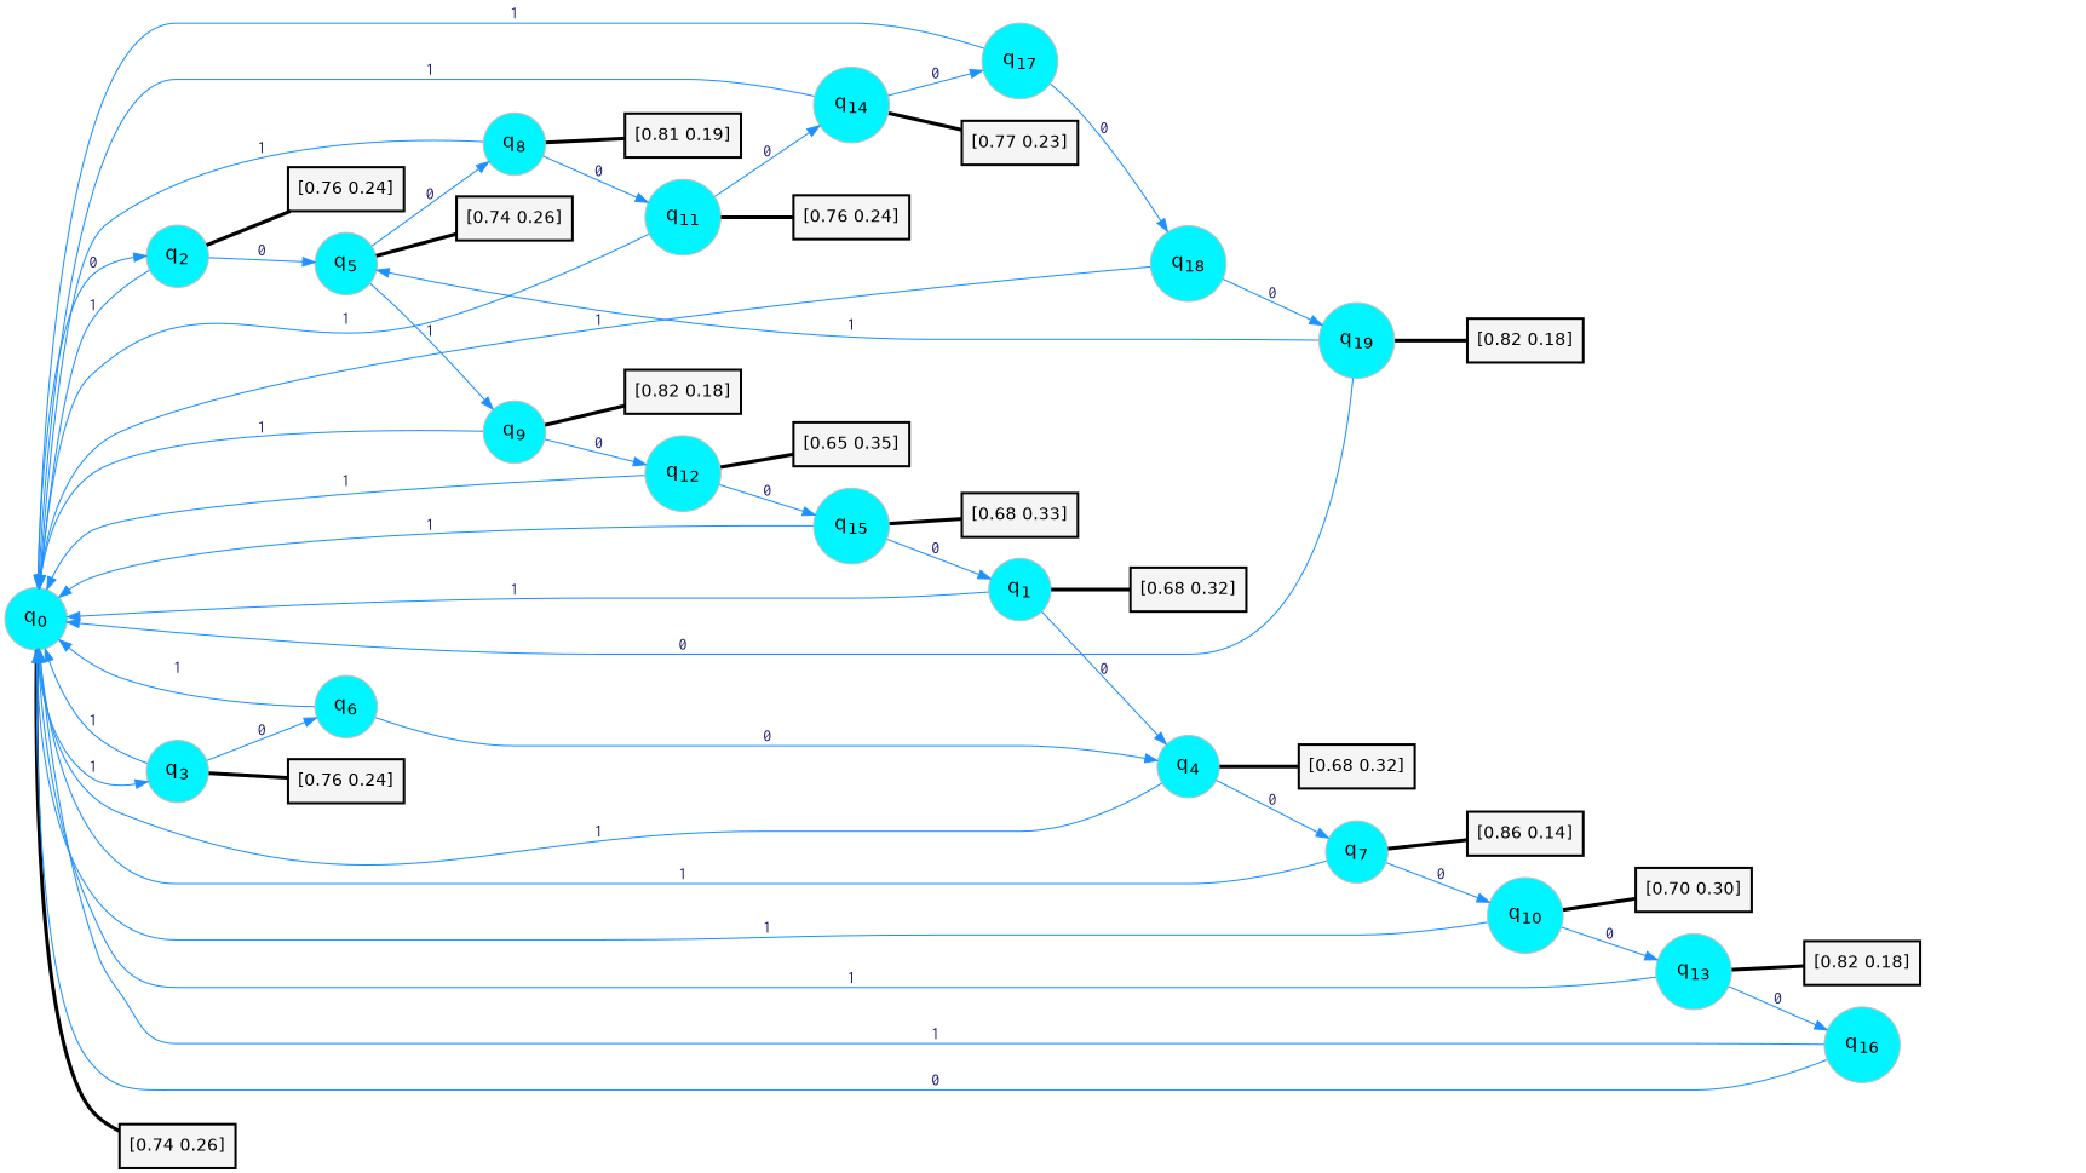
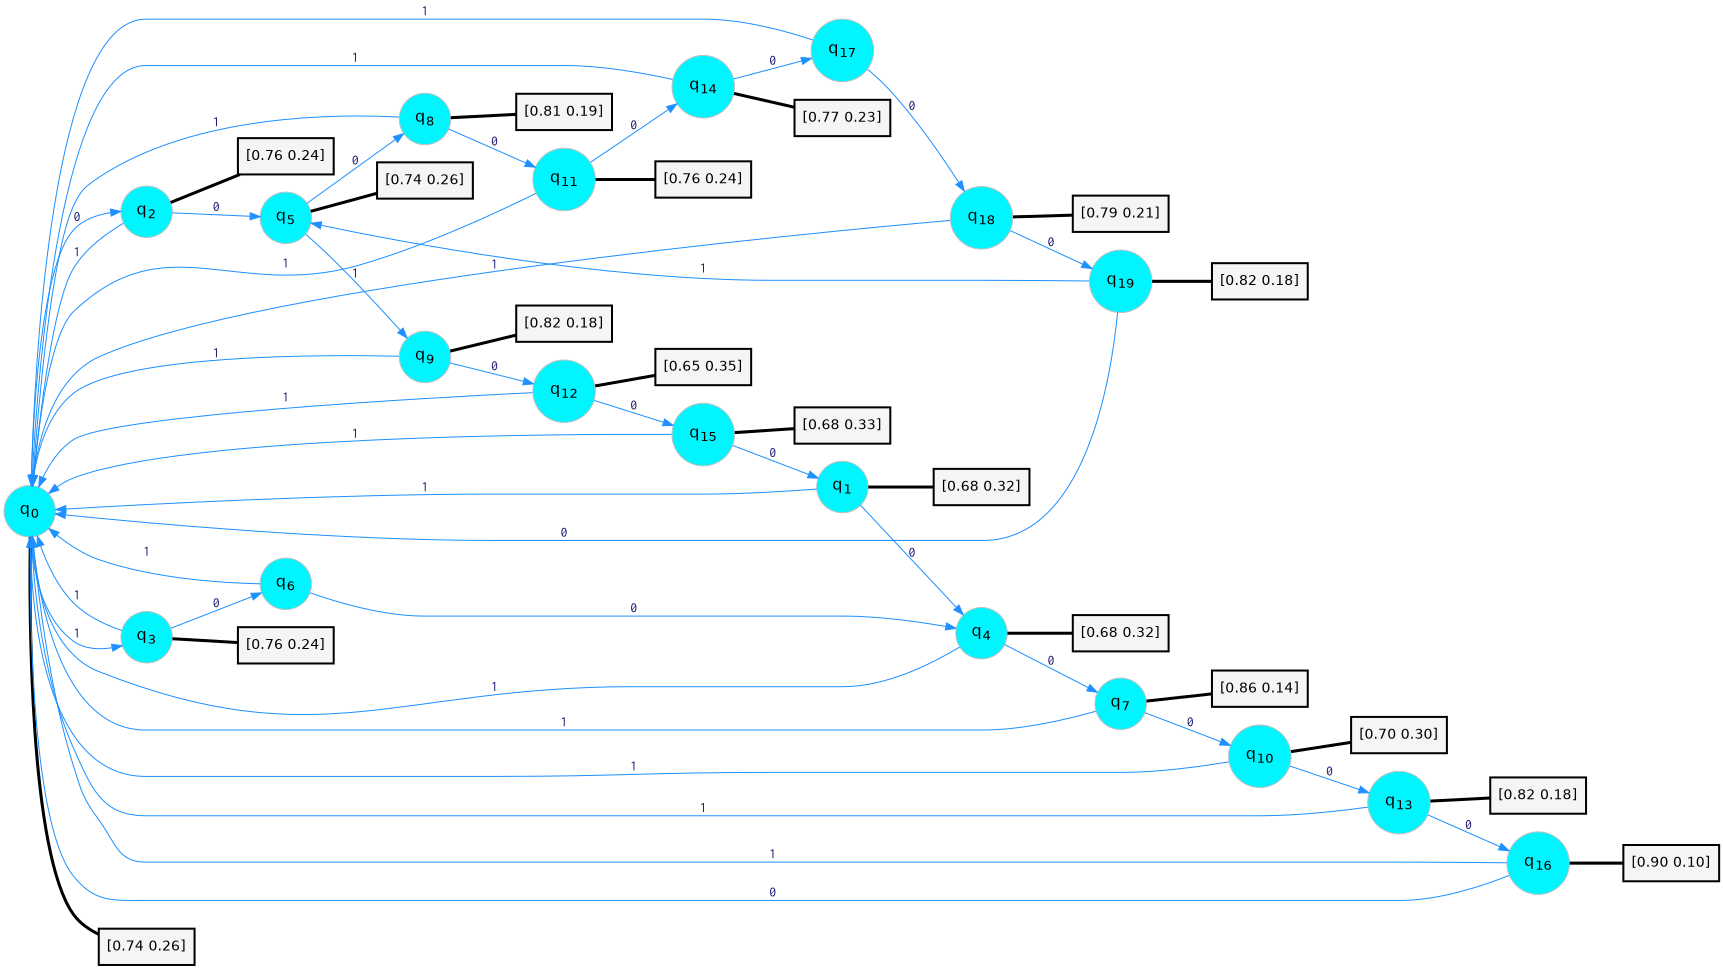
  digraph {
    rankdir=LR
    node [color=gray fillcolor=turquoise1 fontcolor=black fontname=Helvetica fontsize=16 fontweight=bold shape=circle style=filled]
    edge [arrowsize=1 color=dodgerblue1 fontcolor=midnightblue fontname=courier fontweight=bold penwidth=1 style=solid weight=20]
    n1 [label=<q<SUB>0</SUB>>]
    n2 [label=<q<SUB>2</SUB>>]
    n3 [label=<q<SUB>3</SUB>>]
    n4 [color=black fillcolor=whitesmoke fontsize=14 label="[0.74 0.26]" penwidth=2 shape=box]
    n5 [label=<q<SUB>5</SUB>>]
    n6 [color=black fillcolor=whitesmoke fontsize=14 label="[0.76 0.24]" penwidth=2 shape=box]
    n7 [label=<q<SUB>6</SUB>>]
    n8 [color=black fillcolor=whitesmoke fontsize=14 label="[0.76 0.24]" penwidth=2 shape=box]
    n9 [label=<q<SUB>1</SUB>>]
    n10 [label=<q<SUB>4</SUB>>]
    n11 [color=black fillcolor=whitesmoke fontsize=14 label="[0.68 0.32]" penwidth=2 shape=box]
    n12 [label=<q<SUB>7</SUB>>]
    n13 [color=black fillcolor=whitesmoke fontsize=14 label="[0.68 0.32]" penwidth=2 shape=box]
    n14 [label=<q<SUB>8</SUB>>]
    n15 [label=<q<SUB>9</SUB>>]
    n16 [color=black fillcolor=whitesmoke fontsize=14 label="[0.74 0.26]" penwidth=2 shape=box]
    n17 [label=<q<SUB>10</SUB>>]
    n18 [color=black fillcolor=whitesmoke fontsize=14 label="[0.86 0.14]" penwidth=2 shape=box]
    n19 [label=<q<SUB>11</SUB>>]
    n20 [color=black fillcolor=whitesmoke fontsize=14 label="[0.81 0.19]" penwidth=2 shape=box]
    n21 [label=<q<SUB>12</SUB>>]
    n22 [color=black fillcolor=whitesmoke fontsize=14 label="[0.82 0.18]" penwidth=2 shape=box]
    n23 [label=<q<SUB>13</SUB>>]
    n24 [color=black fillcolor=whitesmoke fontsize=14 label="[0.70 0.30]" penwidth=2 shape=box]
    n25 [label=<q<SUB>14</SUB>>]
    n26 [color=black fillcolor=whitesmoke fontsize=14 label="[0.76 0.24]" penwidth=2 shape=box]
    n27 [label=<q<SUB>15</SUB>>]
    n28 [color=black fillcolor=whitesmoke fontsize=14 label="[0.65 0.35]" penwidth=2 shape=box]
    n29 [label=<q<SUB>16</SUB>>]
    n30 [color=black fillcolor=whitesmoke fontsize=14 label="[0.82 0.18]" penwidth=2 shape=box]
    n31 [label=<q<SUB>17</SUB>>]
    n32 [color=black fillcolor=whitesmoke fontsize=14 label="[0.77 0.23]" penwidth=2 shape=box]
    n33 [color=black fillcolor=whitesmoke fontsize=14 label="[0.68 0.33]" penwidth=2 shape=box]
+   n34 [color=black fillcolor=whitesmoke fontsize=14 label="[0.90 0.10]" penwidth=2 shape=box]
    n35 [label=<q<SUB>18</SUB>>]
    n36 [label=<q<SUB>19</SUB>>]
+   n37 [color=black fillcolor=whitesmoke fontsize=14 label="[0.79 0.21]" penwidth=2 shape=box]
    n38 [color=black fillcolor=whitesmoke fontsize=14 label="[0.82 0.18]" penwidth=2 shape=box]
    n1 -> n2 [label=0]
    n1 -> n3 [label=1]
    n1 -> n4 [arrowhead=none color=black penwidth=3]
    n2 -> n1 [label=1]
    n2 -> n5 [label=0]
    n2 -> n6 [arrowhead=none color=black penwidth=3]
    n3 -> n1 [label=1]
    n3 -> n7 [label=0]
    n3 -> n8 [arrowhead=none color=black penwidth=3]
    n5 -> n14 [label=0]
    n5 -> n15 [label=1]
    n5 -> n16 [arrowhead=none color=black penwidth=3]
    n7 -> n1 [label=1]
    n7 -> n10 [label=0]
    n9 -> n1 [label=1]
    n9 -> n10 [label=0]
    n9 -> n11 [arrowhead=none color=black penwidth=3]
    n10 -> n1 [label=1]
    n10 -> n12 [label=0]
    n10 -> n13 [arrowhead=none color=black penwidth=3]
    n12 -> n1 [label=1]
    n12 -> n17 [label=0]
    n12 -> n18 [arrowhead=none color=black penwidth=3]
    n14 -> n1 [label=1]
    n14 -> n19 [label=0]
    n14 -> n20 [arrowhead=none color=black penwidth=3]
    n15 -> n1 [label=1]
    n15 -> n21 [label=0]
    n15 -> n22 [arrowhead=none color=black penwidth=3]
    n17 -> n1 [label=1]
    n17 -> n23 [label=0]
    n17 -> n24 [arrowhead=none color=black penwidth=3]
    n19 -> n1 [label=1]
    n19 -> n25 [label=0]
    n19 -> n26 [arrowhead=none color=black penwidth=3]
    n21 -> n1 [label=1]
    n21 -> n27 [label=0]
    n21 -> n28 [arrowhead=none color=black penwidth=3]
    n23 -> n1 [label=1]
    n23 -> n29 [label=0]
    n23 -> n30 [arrowhead=none color=black penwidth=3]
    n25 -> n1 [label=1]
    n25 -> n31 [label=0]
    n25 -> n32 [arrowhead=none color=black penwidth=3]
    n27 -> n1 [label=1]
    n27 -> n9 [label=0]
    n27 -> n33 [arrowhead=none color=black penwidth=3]
    n29 -> n1 [label=0]
    n29 -> n1 [label=1]
+   n29 -> n34 [arrowhead=none color=black penwidth=3]
    n31 -> n1 [label=1]
    n31 -> n35 [label=0]
    n35 -> n1 [label=1]
    n35 -> n36 [label=0]
+   n35 -> n37 [arrowhead=none color=black penwidth=3]
    n36 -> n1 [label=0]
    n36 -> n5 [label=1]
    n36 -> n38 [arrowhead=none color=black penwidth=3]
  }
